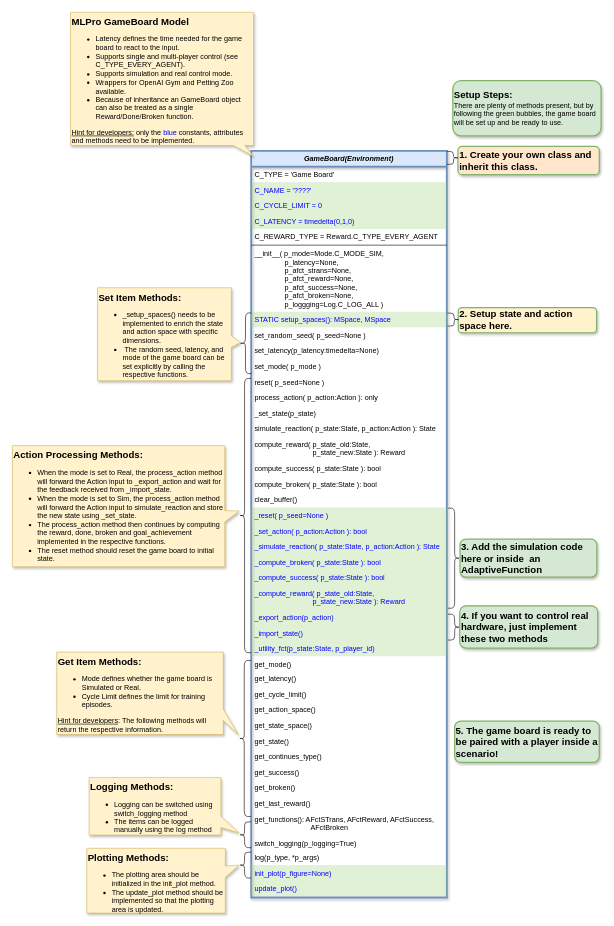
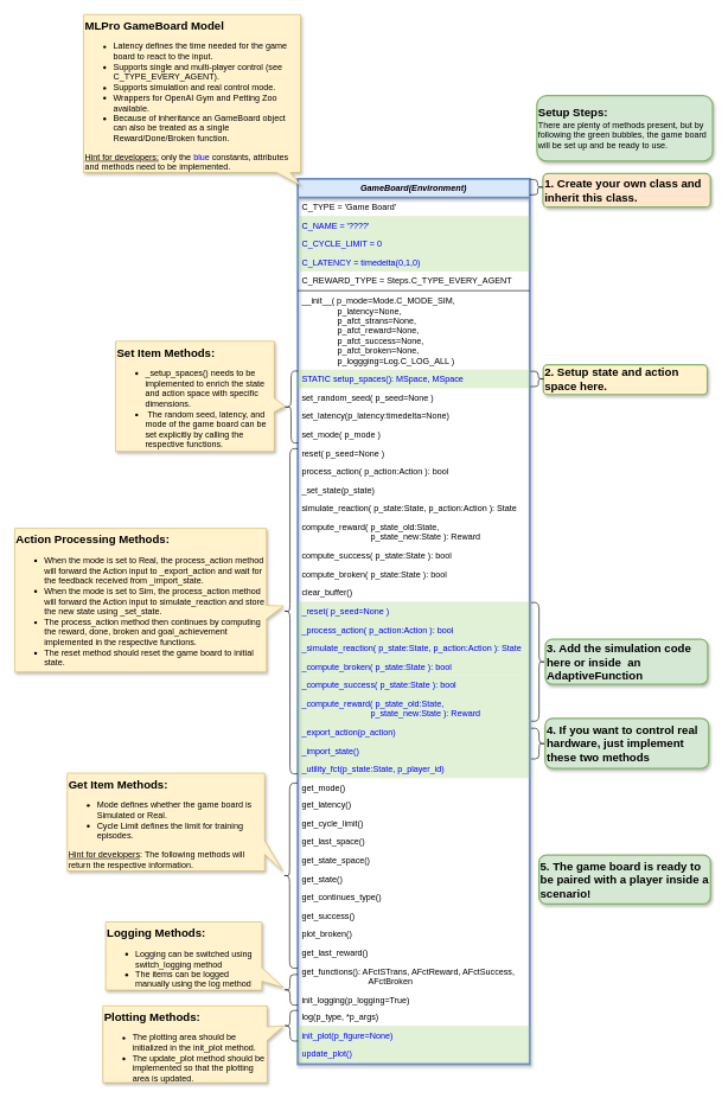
  <mxCell id="0" />
  <mxCell id="1" parent="0" />
  <mxCell id="2" value="GameBoard(Environment)" style="swimlane;fontStyle=3;align=center;verticalAlign=top;childLayout=stackLayout;horizontal=1;startSize=26;horizontalStack=0;resizeParent=1;resizeLast=0;collapsible=1;marginBottom=0;rounded=0;shadow=1;strokeWidth=3;fillColor=#dae8fc;strokeColor=#6c8ebf;" parent="1" vertex="1"><mxGeometry x="418" y="251" width="326" height="1244" as="geometry"><mxRectangle x="720" y="280" width="160" height="26" as="alternateBounds" /></mxGeometry></mxCell>
  <mxCell id="3" value="C_TYPE = 'Game Board'" style="text;align=left;verticalAlign=top;spacingLeft=4;spacingRight=4;overflow=hidden;rotatable=0;points=[[0,0.5],[1,0.5]];portConstraint=eastwest;shadow=1;" parent="2" vertex="1"><mxGeometry y="26" width="326" height="26" as="geometry" /></mxCell>
  <mxCell id="4" value="C_NAME = '????'&#10;" style="text;align=left;verticalAlign=top;spacingLeft=4;spacingRight=4;overflow=hidden;rotatable=0;points=[[0,0.5],[1,0.5]];portConstraint=eastwest;fontColor=#0000FF;shadow=0;fillColor=#97D077;opacity=30;" parent="2" vertex="1"><mxGeometry y="52" width="326" height="26" as="geometry" /></mxCell>
  <mxCell id="5" value="C_CYCLE_LIMIT = 0" style="text;align=left;verticalAlign=top;spacingLeft=4;spacingRight=4;overflow=hidden;rotatable=0;points=[[0,0.5],[1,0.5]];portConstraint=eastwest;fontColor=#0000FF;shadow=0;fillColor=#97D077;opacity=30;" parent="2" vertex="1"><mxGeometry y="78" width="326" height="26" as="geometry" /></mxCell>
  <mxCell id="6" value="C_LATENCY = timedelta(0,1,0)" style="text;align=left;verticalAlign=top;spacingLeft=4;spacingRight=4;overflow=hidden;rotatable=0;points=[[0,0.5],[1,0.5]];portConstraint=eastwest;fontColor=#0000FF;shadow=0;fillColor=#97D077;opacity=30;" parent="2" vertex="1"><mxGeometry y="104" width="326" height="26" as="geometry" /></mxCell>
- <mxCell id="7" value="C_REWARD_TYPE = Reward.C_TYPE_EVERY_AGENT" style="text;align=left;verticalAlign=top;spacingLeft=4;spacingRight=4;overflow=hidden;rotatable=0;points=[[0,0.5],[1,0.5]];portConstraint=eastwest;fontColor=#000000;shadow=0;fillColor=none;opacity=30;" parent="2" vertex="1"><mxGeometry y="130" width="326" height="26" as="geometry" /></mxCell>
+ <mxCell id="7" value="C_REWARD_TYPE = Steps.C_TYPE_EVERY_AGENT" style="text;align=left;verticalAlign=top;spacingLeft=4;spacingRight=4;overflow=hidden;rotatable=0;points=[[0,0.5],[1,0.5]];portConstraint=eastwest;fontColor=#000000;shadow=0;fillColor=none;opacity=30;" parent="2" vertex="1"><mxGeometry y="130" width="326" height="26" as="geometry" /></mxCell>
  <mxCell id="8" value="" style="line;html=1;strokeWidth=1;align=left;verticalAlign=middle;spacingTop=-1;spacingLeft=3;spacingRight=3;rotatable=0;labelPosition=right;points=[];portConstraint=eastwest;shadow=0;fillColor=#97D077;" parent="2" vertex="1"><mxGeometry y="156" width="326" height="2" as="geometry" /></mxCell>
  <mxCell id="9" value="__init__( p_mode=Mode.C_MODE_SIM, &#10;               p_latency=None,&#10;               p_afct_strans=None,&#10;               p_afct_reward=None,&#10;               p_afct_success=None,&#10;               p_afct_broken=None,&#10;               p_loggging=Log.C_LOG_ALL )" style="text;align=left;verticalAlign=top;spacingLeft=4;spacingRight=4;overflow=hidden;rotatable=0;points=[[0,0.5],[1,0.5]];portConstraint=eastwest;shadow=1;" parent="2" vertex="1"><mxGeometry y="158" width="326" height="110" as="geometry" /></mxCell>
  <mxCell id="10" value="STATIC setup_spaces(): MSpace, MSpace" style="text;align=left;verticalAlign=top;spacingLeft=4;spacingRight=4;overflow=hidden;rotatable=0;points=[[0,0.5],[1,0.5]];portConstraint=eastwest;fontColor=#0000FF;shadow=0;fillColor=#97D077;opacity=30;" parent="2" vertex="1"><mxGeometry y="268" width="326" height="26" as="geometry" /></mxCell>
  <mxCell id="11" value="set_random_seed( p_seed=None )" style="text;align=left;verticalAlign=top;spacingLeft=4;spacingRight=4;overflow=hidden;rotatable=0;points=[[0,0.5],[1,0.5]];portConstraint=eastwest;shadow=1;" parent="2" vertex="1"><mxGeometry y="294" width="326" height="26" as="geometry" /></mxCell>
  <mxCell id="12" value="set_latency(p_latency:timedelta=None)" style="text;align=left;verticalAlign=top;spacingLeft=4;spacingRight=4;overflow=hidden;rotatable=0;points=[[0,0.5],[1,0.5]];portConstraint=eastwest;shadow=1;" parent="2" vertex="1"><mxGeometry y="320" width="326" height="26" as="geometry" /></mxCell>
  <mxCell id="13" value="set_mode( p_mode )" style="text;align=left;verticalAlign=top;spacingLeft=4;spacingRight=4;overflow=hidden;rotatable=0;points=[[0,0.5],[1,0.5]];portConstraint=eastwest;shadow=1;" parent="2" vertex="1"><mxGeometry y="346" width="326" height="26" as="geometry" /></mxCell>
  <mxCell id="14" value="reset( p_seed=None )" style="text;align=left;verticalAlign=top;spacingLeft=4;spacingRight=4;overflow=hidden;rotatable=0;points=[[0,0.5],[1,0.5]];portConstraint=eastwest;fontColor=default;shadow=0;fillColor=none;opacity=30;" parent="2" vertex="1"><mxGeometry y="372" width="326" height="26" as="geometry" /></mxCell>
- <mxCell id="15" value="process_action( p_action:Action ): only" style="text;align=left;verticalAlign=top;spacingLeft=4;spacingRight=4;overflow=hidden;rotatable=0;points=[[0,0.5],[1,0.5]];portConstraint=eastwest;shadow=1;" parent="2" vertex="1"><mxGeometry y="398" width="326" height="26" as="geometry" /></mxCell>
+ <mxCell id="15" value="process_action( p_action:Action ): bool" style="text;align=left;verticalAlign=top;spacingLeft=4;spacingRight=4;overflow=hidden;rotatable=0;points=[[0,0.5],[1,0.5]];portConstraint=eastwest;shadow=1;" parent="2" vertex="1"><mxGeometry y="398" width="326" height="26" as="geometry" /></mxCell>
  <mxCell id="16" value="_set_state(p_state)" style="text;align=left;verticalAlign=top;spacingLeft=4;spacingRight=4;overflow=hidden;rotatable=0;points=[[0,0.5],[1,0.5]];portConstraint=eastwest;shadow=1;" parent="2" vertex="1"><mxGeometry y="424" width="326" height="26" as="geometry" /></mxCell>
  <mxCell id="17" value="simulate_reaction( p_state:State, p_action:Action ): State" style="text;align=left;verticalAlign=top;spacingLeft=4;spacingRight=4;overflow=hidden;rotatable=0;points=[[0,0.5],[1,0.5]];portConstraint=eastwest;fontColor=#000000;shadow=0;fillColor=none;opacity=30;" parent="2" vertex="1"><mxGeometry y="450" width="326" height="26" as="geometry" /></mxCell>
  <mxCell id="18" value="compute_reward( p_state_old:State, &#10;                             p_state_new:State ): Reward" style="text;align=left;verticalAlign=top;spacingLeft=4;spacingRight=4;overflow=hidden;rotatable=0;points=[[0,0.5],[1,0.5]];portConstraint=eastwest;fontColor=#000000;shadow=0;fillColor=none;opacity=30;" parent="2" vertex="1"><mxGeometry y="476" width="326" height="40" as="geometry" /></mxCell>
  <mxCell id="19" value="compute_success( p_state:State ): bool" style="text;align=left;verticalAlign=top;spacingLeft=4;spacingRight=4;overflow=hidden;rotatable=0;points=[[0,0.5],[1,0.5]];portConstraint=eastwest;fontColor=#000000;shadow=0;fillColor=none;opacity=30;" parent="2" vertex="1"><mxGeometry y="516" width="326" height="26" as="geometry" /></mxCell>
  <mxCell id="20" value="compute_broken( p_state:State ): bool" style="text;align=left;verticalAlign=top;spacingLeft=4;spacingRight=4;overflow=hidden;rotatable=0;points=[[0,0.5],[1,0.5]];portConstraint=eastwest;fontColor=#000000;shadow=0;fillColor=none;opacity=30;" parent="2" vertex="1"><mxGeometry y="542" width="326" height="26" as="geometry" /></mxCell>
  <mxCell id="21" value="clear_buffer()" style="text;align=left;verticalAlign=top;spacingLeft=4;spacingRight=4;overflow=hidden;rotatable=0;points=[[0,0.5],[1,0.5]];portConstraint=eastwest;shadow=1;" parent="2" vertex="1"><mxGeometry y="568" width="326" height="26" as="geometry" /></mxCell>
  <mxCell id="22" value="_reset( p_seed=None )" style="text;align=left;verticalAlign=top;spacingLeft=4;spacingRight=4;overflow=hidden;rotatable=0;points=[[0,0.5],[1,0.5]];portConstraint=eastwest;fontColor=#0000FF;shadow=0;fillColor=#97D077;opacity=30;" parent="2" vertex="1"><mxGeometry y="594" width="326" height="26" as="geometry" /></mxCell>
- <mxCell id="23" value="_set_action( p_action:Action ): bool" style="text;align=left;verticalAlign=top;spacingLeft=4;spacingRight=4;overflow=hidden;rotatable=0;points=[[0,0.5],[1,0.5]];portConstraint=eastwest;shadow=0;fontColor=#0000FF;fillColor=#97D077;opacity=30;" parent="2" vertex="1"><mxGeometry y="620" width="326" height="26" as="geometry" /></mxCell>
+ <mxCell id="23" value="_process_action( p_action:Action ): bool" style="text;align=left;verticalAlign=top;spacingLeft=4;spacingRight=4;overflow=hidden;rotatable=0;points=[[0,0.5],[1,0.5]];portConstraint=eastwest;shadow=0;fontColor=#0000FF;fillColor=#97D077;opacity=30;" parent="2" vertex="1"><mxGeometry y="620" width="326" height="26" as="geometry" /></mxCell>
  <mxCell id="24" value="_simulate_reaction( p_state:State, p_action:Action ): State" style="text;align=left;verticalAlign=top;spacingLeft=4;spacingRight=4;overflow=hidden;rotatable=0;points=[[0,0.5],[1,0.5]];portConstraint=eastwest;fontColor=#0000FF;shadow=0;fillColor=#97D077;opacity=30;" parent="2" vertex="1"><mxGeometry y="646" width="326" height="26" as="geometry" /></mxCell>
  <mxCell id="25" value="_compute_broken( p_state:State ): bool" style="text;align=left;verticalAlign=top;spacingLeft=4;spacingRight=4;overflow=hidden;rotatable=0;points=[[0,0.5],[1,0.5]];portConstraint=eastwest;fontColor=#0000FF;shadow=0;fillColor=#97D077;opacity=30;" parent="2" vertex="1"><mxGeometry y="672" width="326" height="26" as="geometry" /></mxCell>
  <mxCell id="26" value="_compute_success( p_state:State ): bool" style="text;align=left;verticalAlign=top;spacingLeft=4;spacingRight=4;overflow=hidden;rotatable=0;points=[[0,0.5],[1,0.5]];portConstraint=eastwest;fontColor=#0000FF;shadow=0;fillColor=#97D077;opacity=30;" parent="2" vertex="1"><mxGeometry y="698" width="326" height="26" as="geometry" /></mxCell>
  <mxCell id="27" value="_compute_reward( p_state_old:State,&#10;                             p_state_new:State ): Reward" style="text;align=left;verticalAlign=top;spacingLeft=4;spacingRight=4;overflow=hidden;rotatable=0;points=[[0,0.5],[1,0.5]];portConstraint=eastwest;shadow=0;fillColor=#97D077;opacity=30;strokeColor=none;fontColor=#0000FF;" parent="2" vertex="1"><mxGeometry y="724" width="326" height="40" as="geometry" /></mxCell>
  <mxCell id="28" value="_export_action(p_action)" style="text;align=left;verticalAlign=top;spacingLeft=4;spacingRight=4;overflow=hidden;rotatable=0;points=[[0,0.5],[1,0.5]];portConstraint=eastwest;fontColor=#0000FF;shadow=0;fillColor=#97D077;opacity=30;" parent="2" vertex="1"><mxGeometry y="764" width="326" height="26" as="geometry" /></mxCell>
  <mxCell id="29" value="_import_state()" style="text;align=left;verticalAlign=top;spacingLeft=4;spacingRight=4;overflow=hidden;rotatable=0;points=[[0,0.5],[1,0.5]];portConstraint=eastwest;fontColor=#0000FF;shadow=0;fillColor=#97D077;opacity=30;" parent="2" vertex="1"><mxGeometry y="790" width="326" height="26" as="geometry" /></mxCell>
  <mxCell id="30" value="_utility_fct(p_state:State, p_player_id)" style="text;align=left;verticalAlign=top;spacingLeft=4;spacingRight=4;overflow=hidden;rotatable=0;points=[[0,0.5],[1,0.5]];portConstraint=eastwest;fontColor=#0000FF;shadow=0;fillColor=#97D077;opacity=30;" vertex="1" parent="2"><mxGeometry y="816" width="326" height="26" as="geometry" /></mxCell>
  <mxCell id="31" value="get_mode()" style="text;align=left;verticalAlign=top;spacingLeft=4;spacingRight=4;overflow=hidden;rotatable=0;points=[[0,0.5],[1,0.5]];portConstraint=eastwest;shadow=1;" parent="2" vertex="1"><mxGeometry y="842" width="326" height="24" as="geometry" /></mxCell>
  <mxCell id="32" value="get_latency()" style="text;align=left;verticalAlign=top;spacingLeft=4;spacingRight=4;overflow=hidden;rotatable=0;points=[[0,0.5],[1,0.5]];portConstraint=eastwest;shadow=1;" parent="2" vertex="1"><mxGeometry y="866" width="326" height="26" as="geometry" /></mxCell>
  <mxCell id="33" value="get_cycle_limit()" style="text;align=left;verticalAlign=top;spacingLeft=4;spacingRight=4;overflow=hidden;rotatable=0;points=[[0,0.5],[1,0.5]];portConstraint=eastwest;shadow=1;" parent="2" vertex="1"><mxGeometry y="892" width="326" height="26" as="geometry" /></mxCell>
- <mxCell id="34" value="get_action_space()" style="text;align=left;verticalAlign=top;spacingLeft=4;spacingRight=4;overflow=hidden;rotatable=0;points=[[0,0.5],[1,0.5]];portConstraint=eastwest;shadow=1;" parent="2" vertex="1"><mxGeometry y="918" width="326" height="26" as="geometry" /></mxCell>
+ <mxCell id="34" value="get_last_space()" style="text;align=left;verticalAlign=top;spacingLeft=4;spacingRight=4;overflow=hidden;rotatable=0;points=[[0,0.5],[1,0.5]];portConstraint=eastwest;shadow=1;" parent="2" vertex="1"><mxGeometry y="918" width="326" height="26" as="geometry" /></mxCell>
  <mxCell id="35" value="get_state_space()" style="text;align=left;verticalAlign=top;spacingLeft=4;spacingRight=4;overflow=hidden;rotatable=0;points=[[0,0.5],[1,0.5]];portConstraint=eastwest;shadow=1;" parent="2" vertex="1"><mxGeometry y="944" width="326" height="26" as="geometry" /></mxCell>
  <mxCell id="36" value="get_state()" style="text;align=left;verticalAlign=top;spacingLeft=4;spacingRight=4;overflow=hidden;rotatable=0;points=[[0,0.5],[1,0.5]];portConstraint=eastwest;shadow=1;" parent="2" vertex="1"><mxGeometry y="970" width="326" height="26" as="geometry" /></mxCell>
  <mxCell id="37" value="get_continues_type()" style="text;align=left;verticalAlign=top;spacingLeft=4;spacingRight=4;overflow=hidden;rotatable=0;points=[[0,0.5],[1,0.5]];portConstraint=eastwest;shadow=1;" parent="2" vertex="1"><mxGeometry y="996" width="326" height="26" as="geometry" /></mxCell>
  <mxCell id="38" value="get_success()" style="text;align=left;verticalAlign=top;spacingLeft=4;spacingRight=4;overflow=hidden;rotatable=0;points=[[0,0.5],[1,0.5]];portConstraint=eastwest;shadow=1;" parent="2" vertex="1"><mxGeometry y="1022" width="326" height="26" as="geometry" /></mxCell>
- <mxCell id="39" value="get_broken()" style="text;align=left;verticalAlign=top;spacingLeft=4;spacingRight=4;overflow=hidden;rotatable=0;points=[[0,0.5],[1,0.5]];portConstraint=eastwest;shadow=1;" parent="2" vertex="1"><mxGeometry y="1048" width="326" height="26" as="geometry" /></mxCell>
+ <mxCell id="39" value="plot_broken()" style="text;align=left;verticalAlign=top;spacingLeft=4;spacingRight=4;overflow=hidden;rotatable=0;points=[[0,0.5],[1,0.5]];portConstraint=eastwest;shadow=1;" parent="2" vertex="1"><mxGeometry y="1048" width="326" height="26" as="geometry" /></mxCell>
  <mxCell id="40" value="get_last_reward()" style="text;align=left;verticalAlign=top;spacingLeft=4;spacingRight=4;overflow=hidden;rotatable=0;points=[[0,0.5],[1,0.5]];portConstraint=eastwest;shadow=1;" parent="2" vertex="1"><mxGeometry y="1074" width="326" height="26" as="geometry" /></mxCell>
  <mxCell id="41" value="get_functions(): AFctSTrans, AFctReward, AFctSuccess, &#10;                            AFctBroken" style="text;align=left;verticalAlign=top;spacingLeft=4;spacingRight=4;overflow=hidden;rotatable=0;points=[[0,0.5],[1,0.5]];portConstraint=eastwest;shadow=1;" parent="2" vertex="1"><mxGeometry y="1100" width="326" height="40" as="geometry" /></mxCell>
- <mxCell id="42" value="switch_logging(p_logging=True)" style="text;align=left;verticalAlign=top;spacingLeft=4;spacingRight=4;overflow=hidden;rotatable=0;points=[[0,0.5],[1,0.5]];portConstraint=eastwest;shadow=1;" parent="2" vertex="1"><mxGeometry y="1140" width="326" height="24" as="geometry" /></mxCell>
+ <mxCell id="42" value="init_logging(p_logging=True)" style="text;align=left;verticalAlign=top;spacingLeft=4;spacingRight=4;overflow=hidden;rotatable=0;points=[[0,0.5],[1,0.5]];portConstraint=eastwest;shadow=1;" parent="2" vertex="1"><mxGeometry y="1140" width="326" height="24" as="geometry" /></mxCell>
  <mxCell id="43" value="log(p_type, *p_args)" style="text;align=left;verticalAlign=top;spacingLeft=4;spacingRight=4;overflow=hidden;rotatable=0;points=[[0,0.5],[1,0.5]];portConstraint=eastwest;shadow=1;" parent="2" vertex="1"><mxGeometry y="1164" width="326" height="26" as="geometry" /></mxCell>
  <mxCell id="44" value="init_plot(p_figure=None)" style="text;align=left;verticalAlign=top;spacingLeft=4;spacingRight=4;overflow=hidden;rotatable=0;points=[[0,0.5],[1,0.5]];portConstraint=eastwest;fontColor=#0000FF;shadow=0;fillColor=#97D077;opacity=30;" parent="2" vertex="1"><mxGeometry y="1190" width="326" height="26" as="geometry" /></mxCell>
  <mxCell id="45" value="update_plot()" style="text;align=left;verticalAlign=top;spacingLeft=4;spacingRight=4;overflow=hidden;rotatable=0;points=[[0,0.5],[1,0.5]];portConstraint=eastwest;fontColor=#0000FF;shadow=0;fillColor=#97D077;opacity=30;" parent="2" vertex="1"><mxGeometry y="1216" width="326" height="26" as="geometry" /></mxCell>
  <mxCell id="46" value="&lt;b&gt;&lt;font style=&quot;font-size: 16px&quot;&gt;MLPro GameBoard Model&lt;/font&gt;&lt;br&gt;&lt;/b&gt;&lt;ul&gt;&lt;li&gt;Latency defines the time needed for the game board to react to the input.&lt;/li&gt;&lt;li&gt;&lt;span&gt;Supports single and multi-player control (see C_TYPE_EVERY_AGENT).&lt;/span&gt;&lt;/li&gt;&lt;li&gt;Supports simulation and real control mode.&lt;/li&gt;&lt;li&gt;Wrappers for OpenAI Gym and Petting Zoo available.&lt;/li&gt;&lt;li&gt;Because of inheritance an GameBoard object can also be treated as a single Reward/Done/Broken function.&lt;/li&gt;&lt;/ul&gt;&lt;div&gt;&lt;u&gt;Hint for developers:&lt;/u&gt; only the &lt;font color=&quot;#0000ff&quot;&gt;blue&lt;/font&gt; constants, attributes and methods need to be implemented.&lt;/div&gt;&lt;div&gt;&lt;br&gt;&lt;/div&gt;" style="shape=callout;whiteSpace=wrap;html=1;perimeter=calloutPerimeter;shadow=1;fillColor=#fff2cc;strokeColor=#d6b656;align=left;verticalAlign=top;base=19;size=18;position=0.89;position2=1;" parent="1" vertex="1"><mxGeometry x="117" y="20" width="305" height="240" as="geometry" /></mxCell>
  <mxCell id="47" value="&lt;b&gt;&lt;font style=&quot;font-size: 16px&quot;&gt;Set Item Methods:&lt;/font&gt;&lt;/b&gt;&lt;br&gt;&lt;ul&gt;&lt;li&gt;_setup_spaces() needs to be implemented to enrich the state and action space with specific dimensions.&lt;/li&gt;&lt;li&gt;&lt;b style=&quot;font-weight: bold&quot;&gt;&amp;nbsp;&lt;/b&gt;The random seed, latency, and mode of the game board can be set explicitly by calling the respective functions.&amp;nbsp;&lt;/li&gt;&lt;/ul&gt;" style="shape=callout;whiteSpace=wrap;html=1;perimeter=calloutPerimeter;shadow=1;fillColor=#fff2cc;strokeColor=#d6b656;align=left;verticalAlign=top;base=19;size=15;position=0.36;position2=0.41;direction=north;" parent="1" vertex="1"><mxGeometry x="162" y="479" width="238" height="155" as="geometry" /></mxCell>
  <mxCell id="48" value="&lt;b style=&quot;&quot;&gt;&lt;font style=&quot;font-size: 16px&quot;&gt;2. Setup state and action space here.&lt;/font&gt;&lt;/b&gt;" style="rounded=1;whiteSpace=wrap;html=1;strokeColor=#82b366;strokeWidth=2;align=left;fillColor=#fff2cc;shadow=1;" parent="1" vertex="1"><mxGeometry x="763" y="512" width="230.5" height="42" as="geometry" /></mxCell>
  <mxCell id="49" value="&lt;b&gt;&lt;font style=&quot;font-size: 16px&quot;&gt;3. Add the simulation code here or inside&amp;nbsp; an AdaptiveFunction&lt;/font&gt;&lt;/b&gt;" style="rounded=1;whiteSpace=wrap;html=1;strokeColor=#82b366;strokeWidth=2;align=left;fillColor=#d5e8d4;shadow=1;" parent="1" vertex="1"><mxGeometry x="766" y="898" width="228" height="63.26" as="geometry" /></mxCell>
  <mxCell id="50" value="&lt;b&gt;&lt;font style=&quot;font-size: 16px&quot;&gt;5. The game board is ready to be paired with a player inside a scenario!&lt;/font&gt;&lt;/b&gt;" style="rounded=1;whiteSpace=wrap;html=1;strokeColor=#82b366;strokeWidth=2;align=left;fillColor=#d5e8d4;shadow=1;" parent="1" vertex="1"><mxGeometry x="757" y="1201" width="241" height="69" as="geometry" /></mxCell>
  <mxCell id="51" value="&lt;b style=&quot;&quot;&gt;&lt;font style=&quot;font-size: 16px&quot;&gt;1. Create your own class and inherit this class.&lt;/font&gt;&lt;/b&gt;" style="rounded=1;whiteSpace=wrap;html=1;strokeColor=#82b366;strokeWidth=2;align=left;fillColor=#ffe6cc;shadow=1;" parent="1" vertex="1"><mxGeometry x="762.5" y="243.5" width="235.5" height="47" as="geometry" /></mxCell>
  <mxCell id="52" value="&lt;b&gt;&lt;font style=&quot;font-size: 16px&quot;&gt;Setup Steps:&lt;/font&gt;&lt;/b&gt;&lt;br&gt;&lt;span&gt;There are plenty of methods present, but by following the green bubbles, the game board will be set up and be ready to use.&lt;/span&gt;" style="rounded=1;whiteSpace=wrap;html=1;strokeColor=#82b366;strokeWidth=2;align=left;fillColor=#d5e8d4;shadow=1;glass=0;sketch=0;" parent="1" vertex="1"><mxGeometry x="754" y="134" width="247" height="92" as="geometry" /></mxCell>
  <mxCell id="53" value="&lt;b&gt;&lt;font style=&quot;font-size: 16px&quot;&gt;Get Item Methods:&lt;/font&gt;&lt;/b&gt;&lt;br&gt;&lt;ul&gt;&lt;li&gt;Mode defines whether the game board is Simulated or Real.&lt;/li&gt;&lt;li&gt;&lt;span&gt;Cycle Limit defines the limit for training episodes.&lt;/span&gt;&lt;br&gt;&lt;/li&gt;&lt;/ul&gt;&lt;u&gt;Hint for developers&lt;/u&gt;: The following methods will return the respective information." style="shape=callout;whiteSpace=wrap;html=1;perimeter=calloutPerimeter;shadow=1;fillColor=#fff2cc;strokeColor=#d6b656;align=left;verticalAlign=top;base=19;size=25;position=0.17;position2=0;direction=north;" parent="1" vertex="1"><mxGeometry x="94" y="1086" width="302.5" height="137.5" as="geometry" /></mxCell>
  <mxCell id="54" value="&lt;b&gt;&lt;font style=&quot;font-size: 16px&quot;&gt;Logging Methods:&lt;/font&gt;&lt;/b&gt;&lt;br&gt;&lt;ul&gt;&lt;li&gt;Logging can be switched using switch_logging method&lt;/li&gt;&lt;li&gt;The items can be logged manually using the log method&lt;/li&gt;&lt;/ul&gt;" style="shape=callout;whiteSpace=wrap;html=1;perimeter=calloutPerimeter;shadow=1;fillColor=#fff2cc;strokeColor=#d6b656;align=left;verticalAlign=top;base=19;size=30;position=0.13;position2=0.04;direction=north;" parent="1" vertex="1"><mxGeometry x="147.98" y="1295" width="249.5" height="96" as="geometry" /></mxCell>
  <mxCell id="55" value="&lt;b&gt;&lt;font style=&quot;font-size: 16px&quot;&gt;Plotting Methods:&lt;/font&gt;&lt;/b&gt;&lt;br&gt;&lt;ul&gt;&lt;li&gt;The plotting area should be initialized in the init_plot method.&lt;/li&gt;&lt;li&gt;The update_plot method should be implemented so that the plotting area is updated.&lt;/li&gt;&lt;/ul&gt;" style="shape=callout;whiteSpace=wrap;html=1;perimeter=calloutPerimeter;shadow=1;fillColor=#fff2cc;strokeColor=#d6b656;align=left;verticalAlign=top;base=19;size=23;position=0.55;position2=0.74;direction=north;" parent="1" vertex="1"><mxGeometry x="144" y="1413" width="254" height="108" as="geometry" /></mxCell>
  <mxCell id="56" value="" style="shape=curlyBracket;whiteSpace=wrap;html=1;rounded=1;flipH=1;size=0.449;rotation=-180;" parent="1" vertex="1"><mxGeometry x="398" y="630" width="20" height="457" as="geometry" /></mxCell>
  <mxCell id="57" value="&lt;b&gt;&lt;font style=&quot;font-size: 16px&quot;&gt;Action Processing Methods:&lt;/font&gt;&lt;/b&gt;&lt;br&gt;&lt;ul&gt;&lt;li&gt;When the mode is set to Real, the process_action method will forward the Action input to _export_action and wait for the feedback received from _import_state.&lt;/li&gt;&lt;li&gt;When the mode is set to Sim, the process_action method will forward the Action input to simulate_reaction and store the new state using _set_state.&lt;/li&gt;&lt;li&gt;The process_action method then continues by computing the reward, done, broken and goal_achievement implemented in the respective functions.&lt;/li&gt;&lt;li&gt;The reset method should reset the game board to initial state.&lt;/li&gt;&lt;/ul&gt;" style="shape=callout;whiteSpace=wrap;html=1;perimeter=calloutPerimeter;shadow=1;fillColor=#fff2cc;strokeColor=#d6b656;align=left;verticalAlign=top;base=19;size=24;position=0.37;position2=0.46;direction=north;" parent="1" vertex="1"><mxGeometry x="20.12" y="742" width="377.88" height="202" as="geometry" /></mxCell>
  <mxCell id="58" value="" style="shape=curlyBracket;whiteSpace=wrap;html=1;rounded=1;" parent="1" vertex="1"><mxGeometry x="398.5" y="521" width="20" height="101" as="geometry" /></mxCell>
  <mxCell id="59" value="" style="shape=curlyBracket;whiteSpace=wrap;html=1;rounded=1;flipH=1;size=0.449;rotation=-180;" parent="1" vertex="1"><mxGeometry x="397.48" y="1100" width="20" height="260" as="geometry" /></mxCell>
  <mxCell id="60" value="" style="shape=curlyBracket;whiteSpace=wrap;html=1;rounded=1;flipH=1;size=0.449;rotation=-180;" parent="1" vertex="1"><mxGeometry x="398" y="1369" width="20" height="43" as="geometry" /></mxCell>
  <mxCell id="61" value="" style="shape=curlyBracket;whiteSpace=wrap;html=1;rounded=1;flipH=1;size=0.449;rotation=-180;" parent="1" vertex="1"><mxGeometry x="398" y="1419.5" width="20" height="43" as="geometry" /></mxCell>
  <mxCell id="62" value="" style="shape=curlyBracket;whiteSpace=wrap;html=1;rounded=1;flipH=1;size=0.449;rotation=0;" parent="1" vertex="1"><mxGeometry x="746" y="846.25" width="20" height="166.75" as="geometry" /></mxCell>
  <mxCell id="63" value="" style="shape=curlyBracket;whiteSpace=wrap;html=1;rounded=1;flipH=1;size=0.449;rotation=0;" parent="1" vertex="1"><mxGeometry x="746" y="1023" width="20" height="43" as="geometry" /></mxCell>
  <mxCell id="64" value="&lt;b&gt;&lt;font style=&quot;font-size: 16px&quot;&gt;4. If you want to control real hardware, just implement these two methods&lt;/font&gt;&lt;/b&gt;" style="rounded=1;whiteSpace=wrap;html=1;strokeColor=#82b366;strokeWidth=2;align=left;fillColor=#d5e8d4;shadow=1;" parent="1" vertex="1"><mxGeometry x="765.5" y="1009" width="230" height="70.5" as="geometry" /></mxCell>
  <mxCell id="65" value="" style="shape=curlyBracket;whiteSpace=wrap;html=1;rounded=1;flipH=1;size=0.449;rotation=0;" parent="1" vertex="1"><mxGeometry x="745" y="521.25" width="20" height="21.5" as="geometry" /></mxCell>
  <mxCell id="66" value="" style="shape=curlyBracket;whiteSpace=wrap;html=1;rounded=1;flipH=1;size=0.449;rotation=0;" parent="1" vertex="1"><mxGeometry x="744" y="251.75" width="20" height="21.5" as="geometry" /></mxCell>
